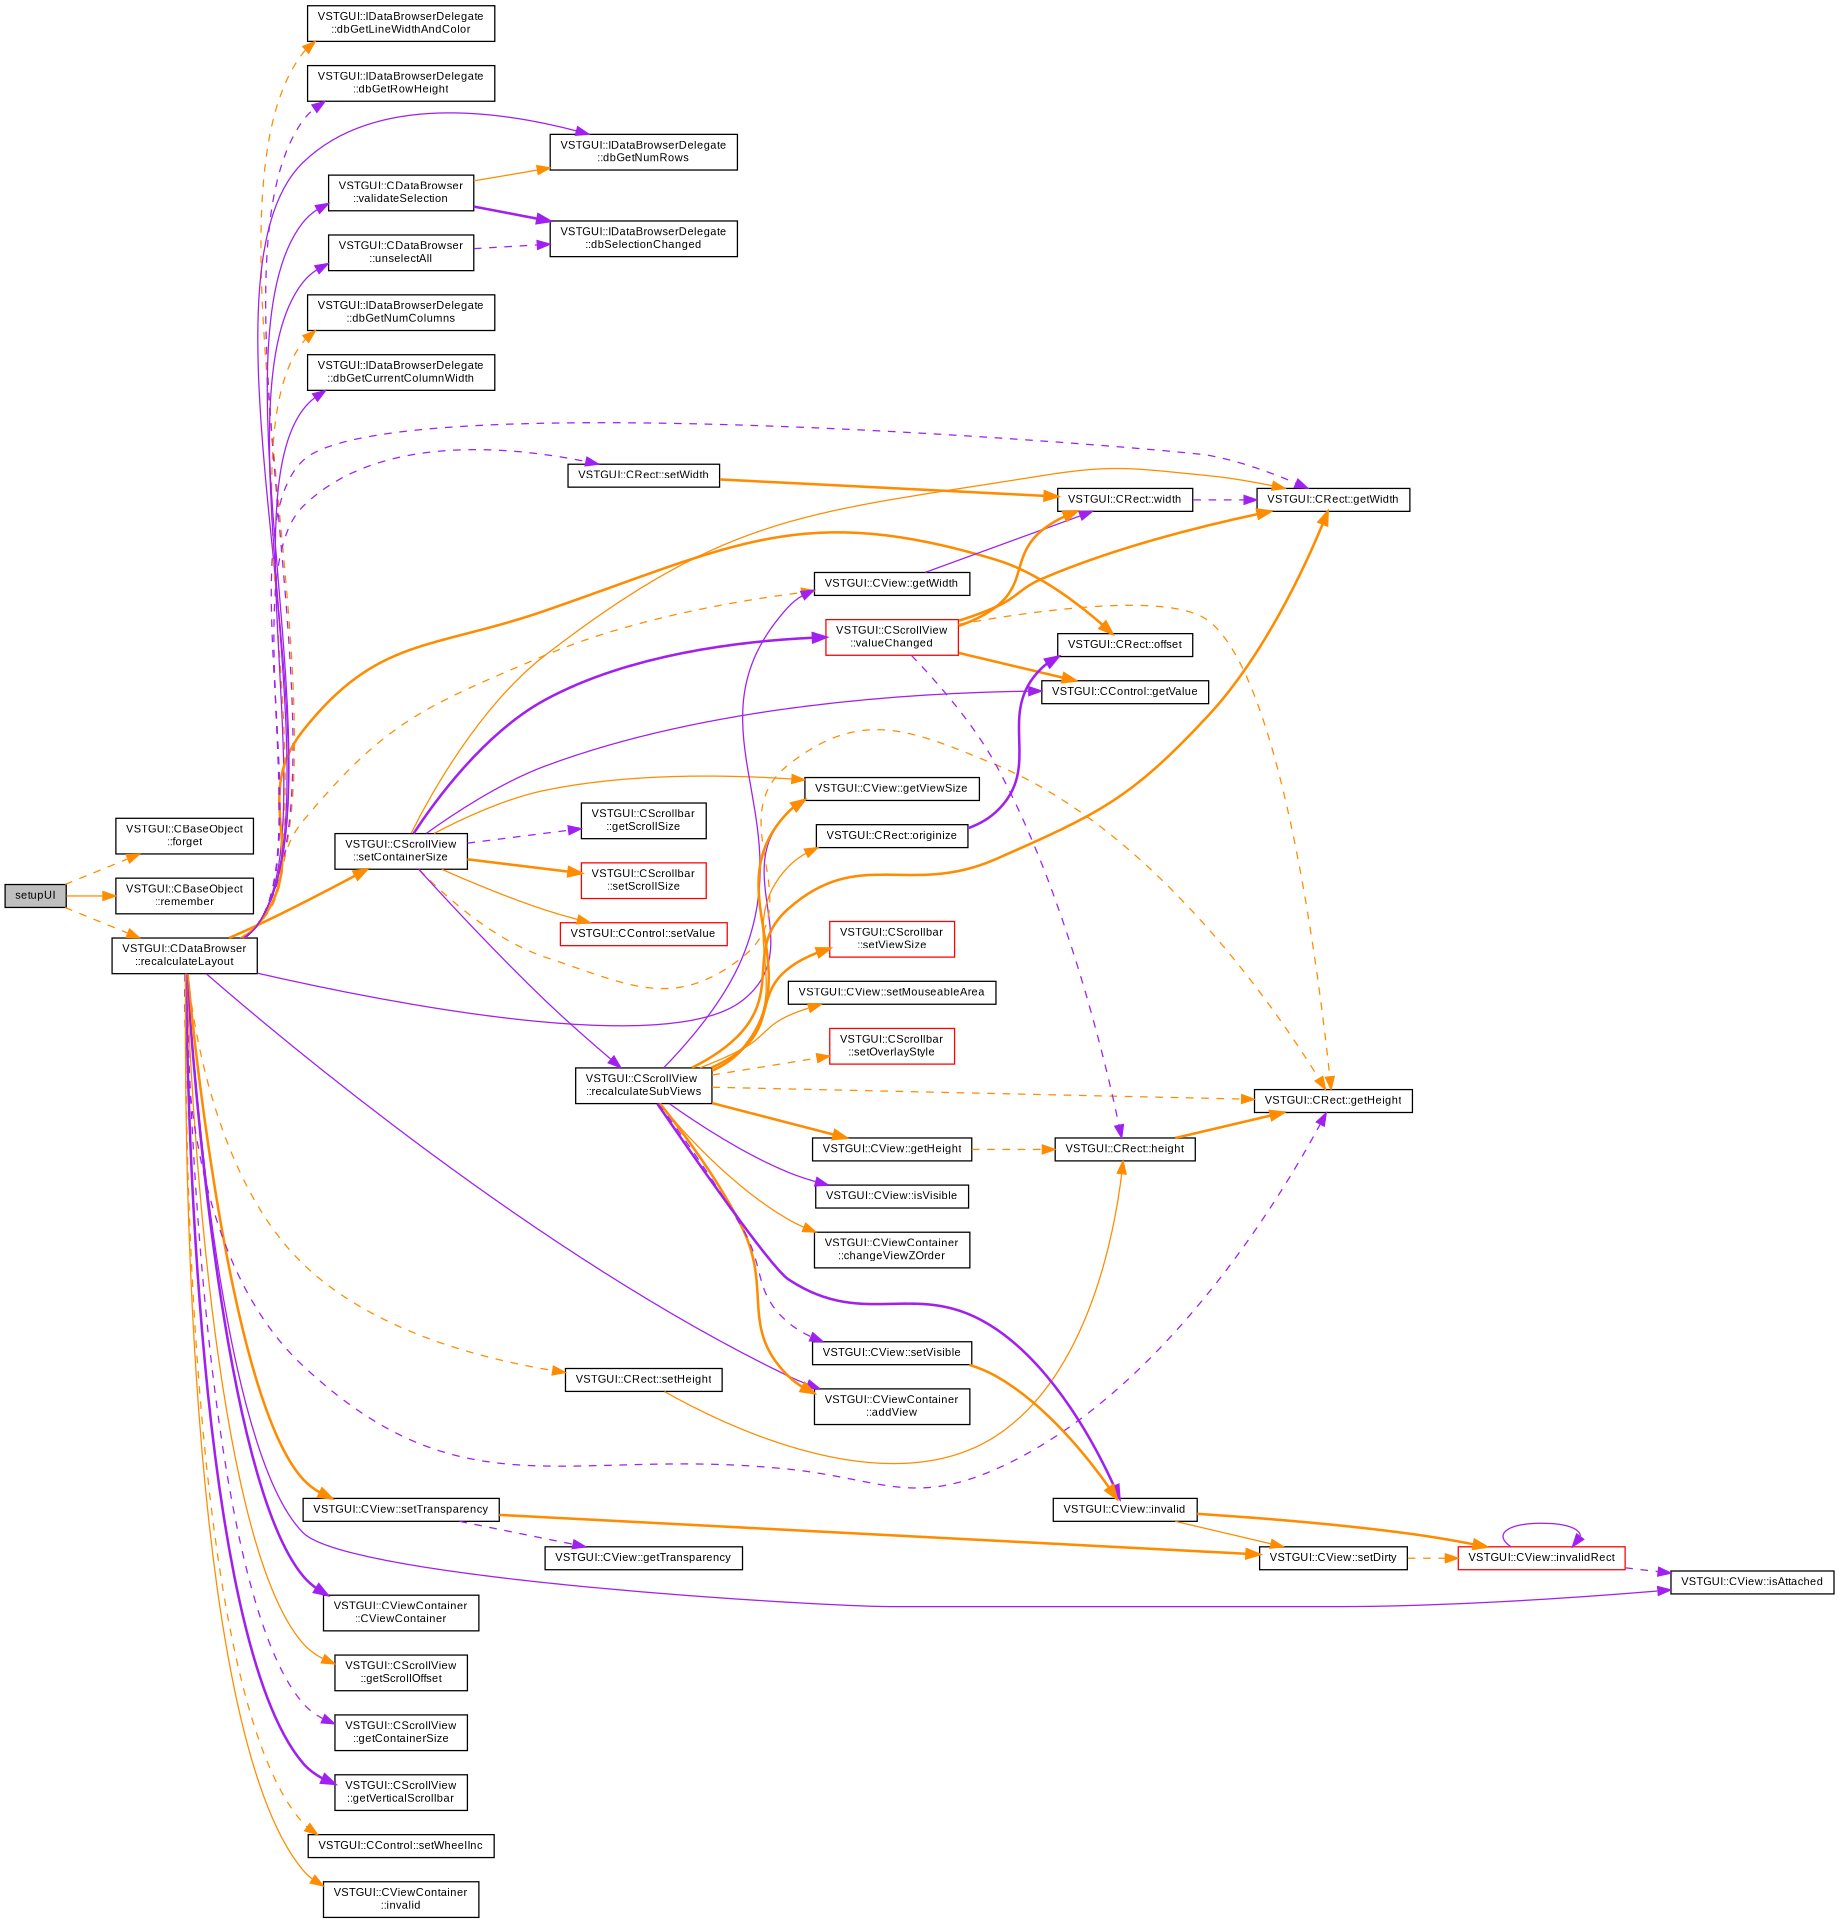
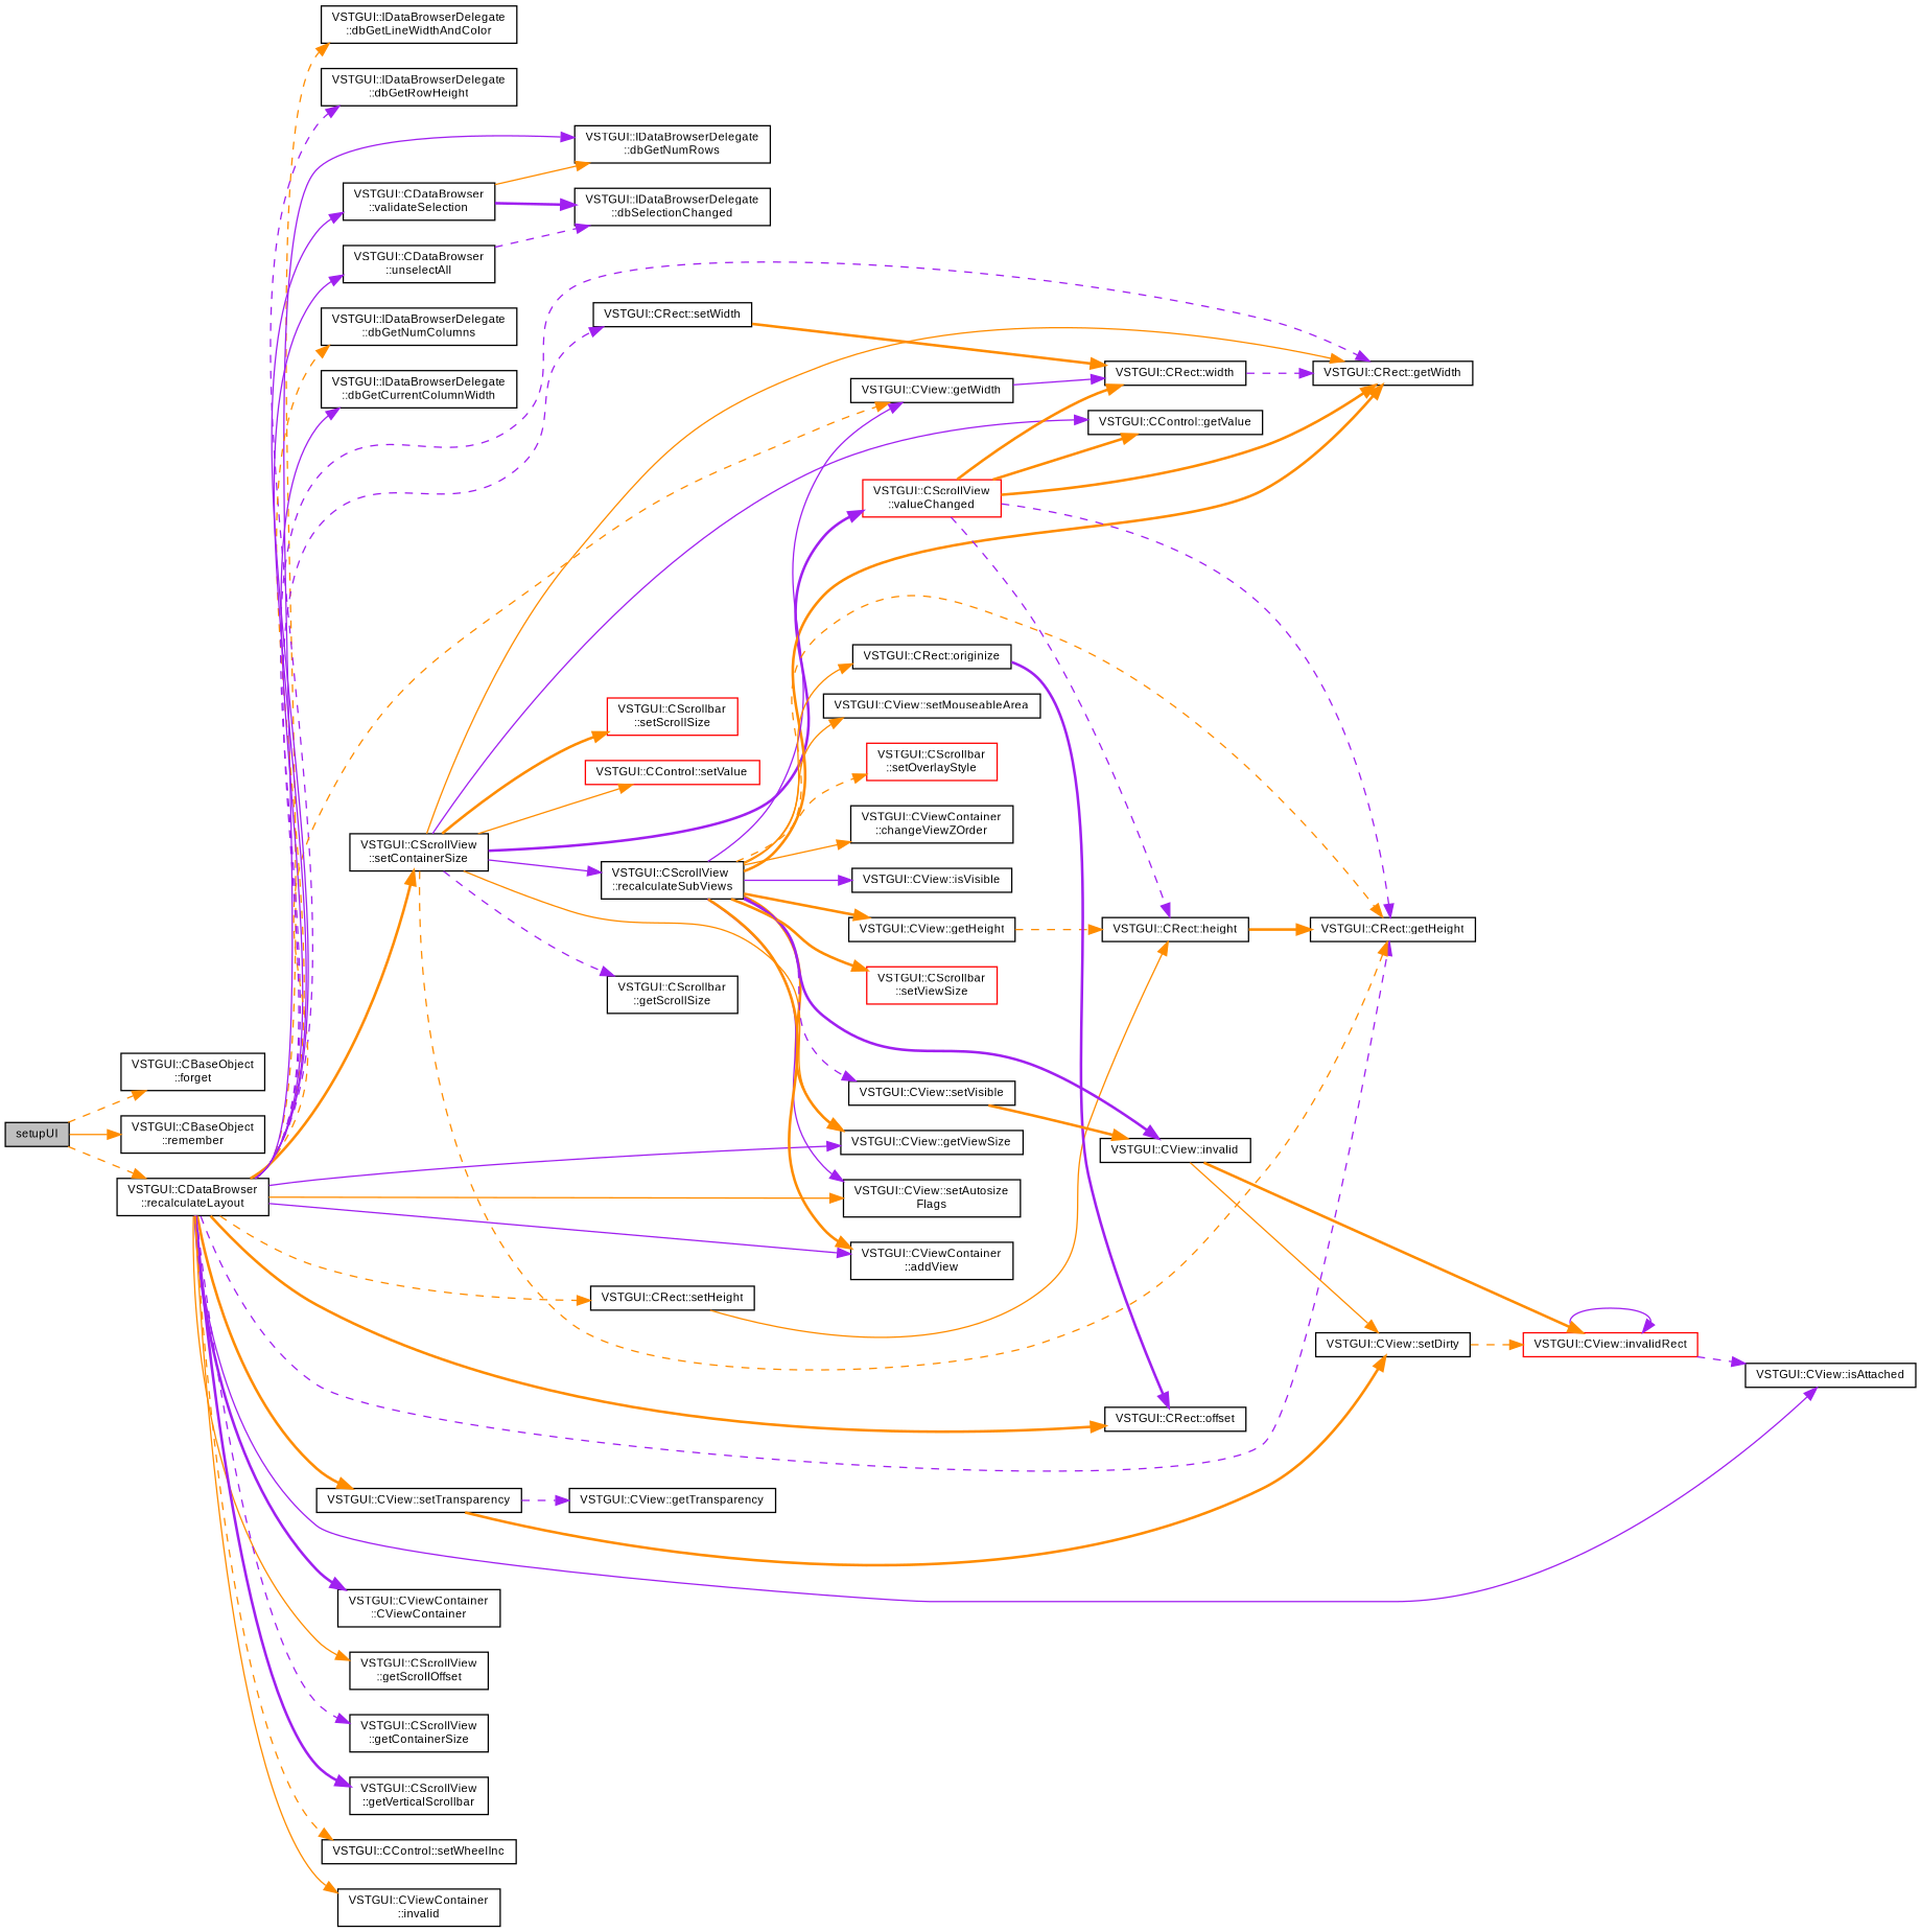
  digraph {
    rankdir=LR
    node [color=black fontname=Arial fontsize=9 shape=record]
    edge [color=darkorange fontname=Arial fontsize=9 labelfontname=Arial labelfontsize=9 style=solid]
    n1 [fillcolor=grey75 fontcolor=black height=0.2 label=setupUI style=filled width=0.4]
    n2 [height=0.2 label="VSTGUI::CBaseObject\l::forget" width=0.4]
    n3 [height=0.2 label="VSTGUI::CBaseObject\l::remember" width=0.4]
    n4 [height=0.2 label="VSTGUI::CDataBrowser\l::recalculateLayout" width=0.4]
    n5 [height=0.2 label="VSTGUI::IDataBrowserDelegate\l::dbGetLineWidthAndColor" width=0.4]
    n6 [height=0.2 label="VSTGUI::IDataBrowserDelegate\l::dbGetRowHeight" width=0.4]
    n7 [height=0.2 label="VSTGUI::IDataBrowserDelegate\l::dbGetNumRows" width=0.4]
    n8 [height=0.2 label="VSTGUI::IDataBrowserDelegate\l::dbGetNumColumns" width=0.4]
    n9 [height=0.2 label="VSTGUI::IDataBrowserDelegate\l::dbGetCurrentColumnWidth" width=0.4]
    n10 [height=0.2 label="VSTGUI::CRect::offset" width=0.4]
    n11 [height=0.2 label="VSTGUI::CRect::getWidth" width=0.4]
    n12 [height=0.2 label="VSTGUI::CView::getWidth" width=0.4]
    n13 [height=0.2 label="VSTGUI::CRect::setWidth" width=0.4]
    n14 [height=0.2 label="VSTGUI::CView::getViewSize" width=0.4]
    n15 [height=0.2 label="VSTGUI::CViewContainer\l::CViewContainer" width=0.4]
+   n16 [height=0.2 label="VSTGUI::CView::setAutosize\lFlags" width=0.4]
    n17 [height=0.2 label="VSTGUI::CView::setTransparency" width=0.4]
    n18 [height=0.2 label="VSTGUI::CView::isAttached" width=0.4]
    n19 [height=0.2 label="VSTGUI::CViewContainer\l::addView" width=0.4]
    n20 [height=0.2 label="VSTGUI::CScrollView\l::getScrollOffset" width=0.4]
    n21 [height=0.2 label="VSTGUI::CScrollView\l::setContainerSize" width=0.4]
    n22 [height=0.2 label="VSTGUI::CRect::getHeight" width=0.4]
    n23 [height=0.2 label="VSTGUI::CRect::setHeight" width=0.4]
    n24 [height=0.2 label="VSTGUI::CScrollView\l::getContainerSize" width=0.4]
    n25 [height=0.2 label="VSTGUI::CScrollView\l::getVerticalScrollbar" width=0.4]
    n26 [height=0.2 label="VSTGUI::CControl::setWheelInc" width=0.4]
    n27 [height=0.2 label="VSTGUI::CViewContainer\l::invalid" width=0.4]
    n28 [height=0.2 label="VSTGUI::CDataBrowser\l::validateSelection" width=0.4]
    n29 [height=0.2 label="VSTGUI::CDataBrowser\l::unselectAll" width=0.4]
    n30 [height=0.2 label="VSTGUI::CRect::width" width=0.4]
    n31 [height=0.2 label="VSTGUI::CView::getTransparency" width=0.4]
    n32 [height=0.2 label="VSTGUI::CView::setDirty" width=0.4]
    n33 [height=0.2 label="VSTGUI::CScrollView\l::recalculateSubViews" width=0.4]
    n34 [height=0.2 label="VSTGUI::CScrollbar\l::getScrollSize" width=0.4]
    n35 [height=0.2 label="VSTGUI::CControl::getValue" width=0.4]
    n36 [color=red height=0.2 label="VSTGUI::CScrollbar\l::setScrollSize" width=0.4]
    n37 [color=red height=0.2 label="VSTGUI::CControl::setValue" width=0.4]
    n38 [color=red height=0.2 label="VSTGUI::CScrollView\l::valueChanged" width=0.4]
    n39 [height=0.2 label="VSTGUI::CRect::height" width=0.4]
    n40 [height=0.2 label="VSTGUI::IDataBrowserDelegate\l::dbSelectionChanged" width=0.4]
    n41 [color=red height=0.2 label="VSTGUI::CView::invalidRect" width=0.4]
    n42 [height=0.2 label="VSTGUI::CView::getHeight" width=0.4]
    n43 [height=0.2 label="VSTGUI::CRect::originize" width=0.4]
    n44 [height=0.2 label="VSTGUI::CView::isVisible" width=0.4]
    n45 [height=0.2 label="VSTGUI::CView::invalid" width=0.4]
    n46 [color=red height=0.2 label="VSTGUI::CScrollbar\l::setViewSize" width=0.4]
    n47 [height=0.2 label="VSTGUI::CView::setMouseableArea" width=0.4]
    n48 [height=0.2 label="VSTGUI::CView::setVisible" width=0.4]
    n49 [color=red height=0.2 label="VSTGUI::CScrollbar\l::setOverlayStyle" width=0.4]
    n50 [height=0.2 label="VSTGUI::CViewContainer\l::changeViewZOrder" width=0.4]
    n1 -> n2 [style=dashed]
    n1 -> n3
    n1 -> n4 [style=dashed]
    n4 -> n5 [style=dashed]
    n4 -> n6 [color=purple style=dashed]
    n4 -> n7 [color=purple]
    n4 -> n8 [style=dashed]
    n4 -> n9 [color=purple]
    n4 -> n10 [style=bold]
    n4 -> n11 [color=purple style=dashed]
    n4 -> n12 [style=dashed]
    n4 -> n13 [color=purple style=dashed]
    n4 -> n14 [color=purple]
    n4 -> n15 [color=purple style=bold]
+   n4 -> n16
    n4 -> n17 [style=bold]
    n4 -> n18 [color=purple]
    n4 -> n19 [color=purple]
    n4 -> n20
    n4 -> n21 [style=bold]
    n4 -> n22 [color=purple style=dashed]
    n4 -> n23 [style=dashed]
    n4 -> n24 [color=purple style=dashed]
    n4 -> n25 [color=purple style=bold]
    n4 -> n26 [style=dashed]
    n4 -> n27
    n4 -> n28 [color=purple]
    n4 -> n29 [color=purple]
    n12 -> n30 [color=purple]
    n13 -> n30 [style=bold]
    n17 -> n31 [color=purple style=dashed]
    n17 -> n32 [style=bold]
    n21 -> n11
    n21 -> n14
    n21 -> n22 [style=dashed]
    n21 -> n33 [color=purple]
    n21 -> n34 [color=purple style=dashed]
    n21 -> n35 [color=purple]
    n21 -> n36 [style=bold]
    n21 -> n37
    n21 -> n38 [color=purple style=bold]
    n23 -> n39
    n28 -> n7
    n28 -> n40 [color=purple style=bold]
    n29 -> n40 [color=purple style=dashed]
    n30 -> n11 [color=purple style=dashed]
    n32 -> n41 [style=dashed]
    n33 -> n11 [style=bold]
    n33 -> n12 [color=purple]
    n33 -> n14 [style=bold]
+   n33 -> n16 [color=purple]
    n33 -> n19 [style=bold]
    n33 -> n22 [style=dashed]
    n33 -> n42 [style=bold]
    n33 -> n43
    n33 -> n44 [color=purple]
    n33 -> n45 [color=purple style=bold]
    n33 -> n46 [style=bold]
    n33 -> n47
    n33 -> n48 [color=purple style=dashed]
    n33 -> n49 [style=dashed]
    n33 -> n50
    n38 -> n11 [style=bold]
-   n38 -> n22 [style=dashed]
+   n38 -> n22 [color=purple style=dashed]
    n38 -> n30 [style=bold]
    n38 -> n35 [style=bold]
    n38 -> n39 [color=purple style=dashed]
    n39 -> n22 [style=bold]
    n41 -> n18 [color=purple style=dashed]
    n41 -> n41 [color=purple]
    n42 -> n39 [style=dashed]
    n43 -> n10 [color=purple style=bold]
    n45 -> n32
    n45 -> n41 [style=bold]
    n48 -> n45 [style=bold]
  }
